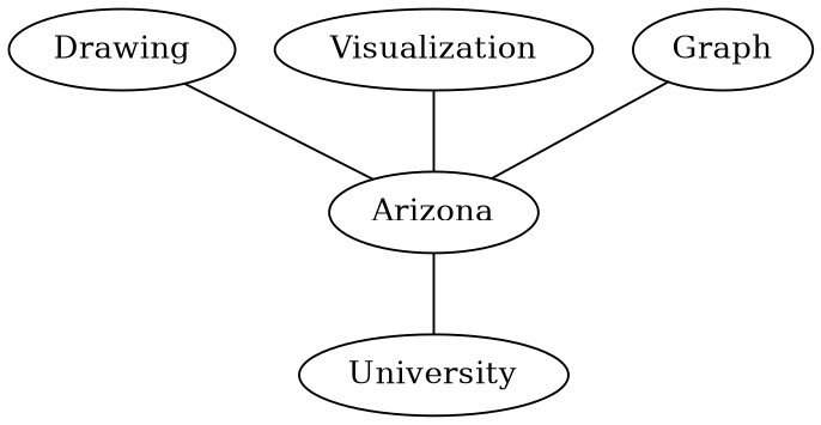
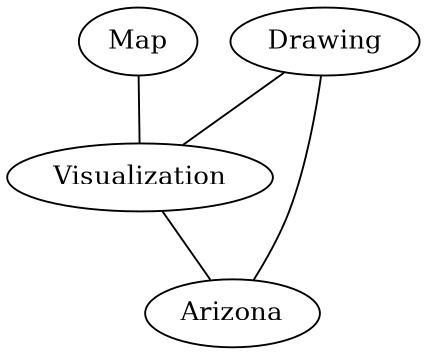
  graph {
    node [cluster=2]
    n1 [cluster=3 label=Drawing]
    n2 [cluster=3 label=Visualization]
    n3 [label=Arizona]
-   n4 [label="Graph"]
-   n5 [label=University]
+   n6 [cluster=1 label=Map]
+   n1 -- n2
    n1 -- n3
    n2 -- n3
-   n3 -- n5
-   n4 -- n3
+   n6 -- n2
  }
